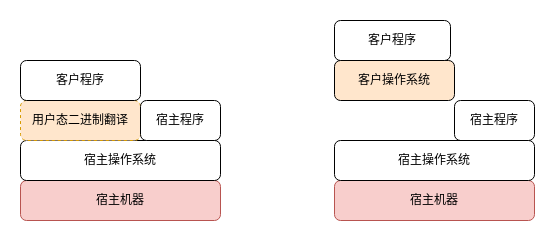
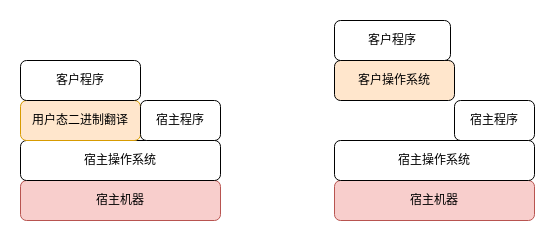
  <mxCell id="0" />
  <mxCell id="1" parent="0" />
  <mxCell id="2" value="宿主机器" style="rounded=1;whiteSpace=wrap;html=1;fillColor=#f8cecc;strokeColor=#b85450;" vertex="1" parent="1"><mxGeometry x="20" y="180" width="200" height="40" as="geometry" /></mxCell>
  <mxCell id="3" value="宿主操作系统" style="rounded=1;whiteSpace=wrap;html=1;" vertex="1" parent="1"><mxGeometry x="20" y="140" width="200" height="40" as="geometry" /></mxCell>
- <mxCell id="4" value="用户态二进制翻译" style="rounded=1;whiteSpace=wrap;html=1;fillColor=#ffe6cc;strokeColor=#d79b00;dashed=1;" vertex="1" parent="1"><mxGeometry x="20" y="100" width="120" height="40" as="geometry" /></mxCell>
+ <mxCell id="4" value="用户态二进制翻译" style="rounded=1;whiteSpace=wrap;html=1;fillColor=#ffe6cc;strokeColor=#d79b00;" vertex="1" parent="1"><mxGeometry x="20" y="100" width="120" height="40" as="geometry" /></mxCell>
  <mxCell id="5" value="客户程序" style="rounded=1;whiteSpace=wrap;html=1;" vertex="1" parent="1"><mxGeometry x="20" y="60" width="120" height="40" as="geometry" /></mxCell>
  <mxCell id="6" value="客户操作系统" style="rounded=1;whiteSpace=wrap;html=1;fillColor=#ffe6cc;" vertex="1" parent="1"><mxGeometry x="334" y="60" width="120" height="40" as="geometry" /></mxCell>
  <mxCell id="7" value="客户程序" style="rounded=1;whiteSpace=wrap;html=1;" vertex="1" parent="1"><mxGeometry x="334" y="20" width="116" height="40" as="geometry" /></mxCell>
  <mxCell id="8" value="宿主程序" style="rounded=1;whiteSpace=wrap;html=1;" vertex="1" parent="1"><mxGeometry x="140" y="100" width="80" height="40" as="geometry" /></mxCell>
  <mxCell id="9" value="宿主程序" style="rounded=1;whiteSpace=wrap;html=1;" vertex="1" parent="1"><mxGeometry x="454" y="100" width="80" height="40" as="geometry" /></mxCell>
  <mxCell id="10" value="宿主机器" style="rounded=1;whiteSpace=wrap;html=1;fillColor=#f8cecc;strokeColor=#b85450;" vertex="1" parent="1"><mxGeometry x="334" y="180" width="200" height="40" as="geometry" /></mxCell>
  <mxCell id="11" value="宿主操作系统" style="rounded=1;whiteSpace=wrap;html=1;" vertex="1" parent="1"><mxGeometry x="334" y="140" width="200" height="40" as="geometry" /></mxCell>
